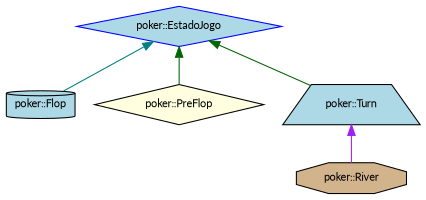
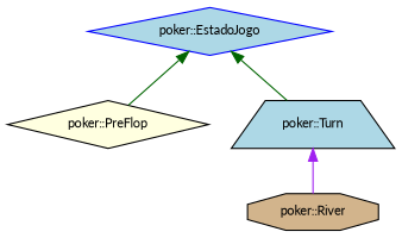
  digraph {
    fontname=Lato
    node [color=black fillcolor=lightblue fontname=Lato fontsize=10 shape=diamond style=filled]
    edge [color=darkgreen dir=back fontname=Lato fontsize=10 labelfontname=Helvetica labelfontsize=10 style=solid]
    n1 [color=blue fontcolor=black height=0.2 label="poker::EstadoJogo" width=0.4]
-   n2 [height=0.2 label="poker::Flop" shape=cylinder width=0.4]
    n3 [fillcolor=lightyellow height=0.2 label="poker::PreFlop" width=0.4]
    n4 [height=0.2 label="poker::Turn" shape=trapezium width=0.4]
    n5 [fillcolor=tan height=0.2 label="poker::River" shape=octagon width=0.4]
-   n1 -> n2 [color=teal]
    n1 -> n3
    n1 -> n4
    n4 -> n5 [color=purple]
  }
